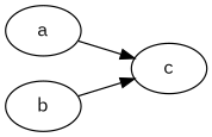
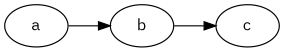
  digraph {
    fontname="IBM Plex Mono"
    rankdir=LR
    node [alive=n fontname="IBM Plex Mono"]
    edge [fontname="IBM Plex Mono"]
    a [type=P]
    b [type=B]
    c [type=C]
-   a -> c
+   a -> b
    b -> c
  }
